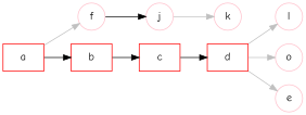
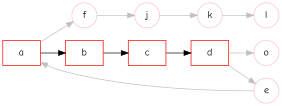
  digraph {
    fontname="Comic Neue"
    rankdir=LR
    node [color=pink fontname="Comic Neue" shape=circle]
    edge [fontname="Comic Neue" color=gray weight=1]
    a [color=red shape=box]
    b [color=red shape=box]
    f
    c [color=red shape=box]
    j
    d [color=red shape=box]
    e
    o
    k
    l
    a -> b [color="" weight=""]
    a -> f
    b -> c [color="" weight=""]
-   f -> j [color=black]
+   f -> j
    c -> d [color="" weight=""]
    j -> k
    d -> e
    d -> o
-   d -> l
+   e -> a
+   k -> l
  }
